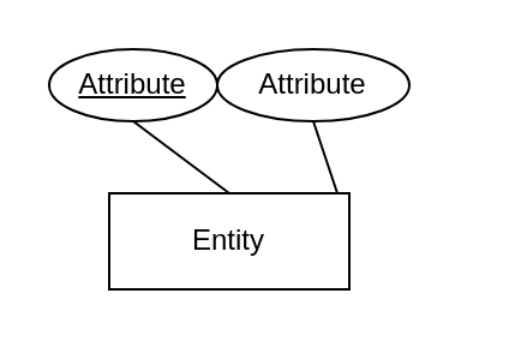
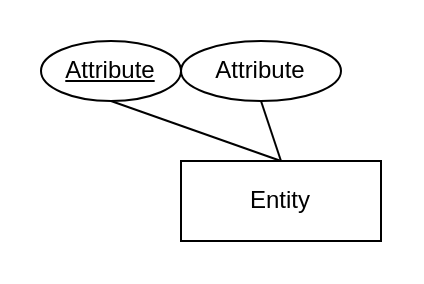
  <mxCell id="0" />
  <mxCell id="1" parent="0" />
- <mxCell id="2" value="Entity" style="whiteSpace=wrap;html=1;align=center;" vertex="1" parent="1"><mxGeometry x="45" y="80" width="100" height="40" as="geometry" /></mxCell>
+ <mxCell id="2" value="Entity" style="whiteSpace=wrap;html=1;align=center;" vertex="1" parent="1"><mxGeometry x="90" y="80" width="100" height="40" as="geometry" /></mxCell>
  <mxCell id="3" value="Attribute" style="ellipse;whiteSpace=wrap;html=1;align=center;fontStyle=4;" vertex="1" parent="1"><mxGeometry x="20" y="20" width="70" height="30" as="geometry" /></mxCell>
  <mxCell id="4" value="" style="endArrow=none;html=1;rounded=0;entryX=0.5;entryY=1;entryDx=0;entryDy=0;exitX=0.5;exitY=0;exitDx=0;exitDy=0;" edge="1" parent="1" source="2" target="3"><mxGeometry width="50" height="50" relative="1" as="geometry"><mxPoint x="40" y="110" as="sourcePoint" /><mxPoint x="90" y="60" as="targetPoint" /></mxGeometry></mxCell>
  <mxCell id="5" value="Attribute" style="ellipse;whiteSpace=wrap;html=1;align=center;" vertex="1" parent="1"><mxGeometry x="90" y="20" width="80" height="30" as="geometry" /></mxCell>
  <mxCell id="6" value="" style="endArrow=none;html=1;rounded=0;entryX=0.5;entryY=1;entryDx=0;entryDy=0;exitX=0.5;exitY=0;exitDx=0;exitDy=0;" edge="1" parent="1" source="2" target="5"><mxGeometry width="50" height="50" relative="1" as="geometry"><mxPoint x="115" y="89" as="sourcePoint" /><mxPoint x="70" y="60" as="targetPoint" /><Array as="points"><mxPoint x="140" y="80" /></Array></mxGeometry></mxCell>
